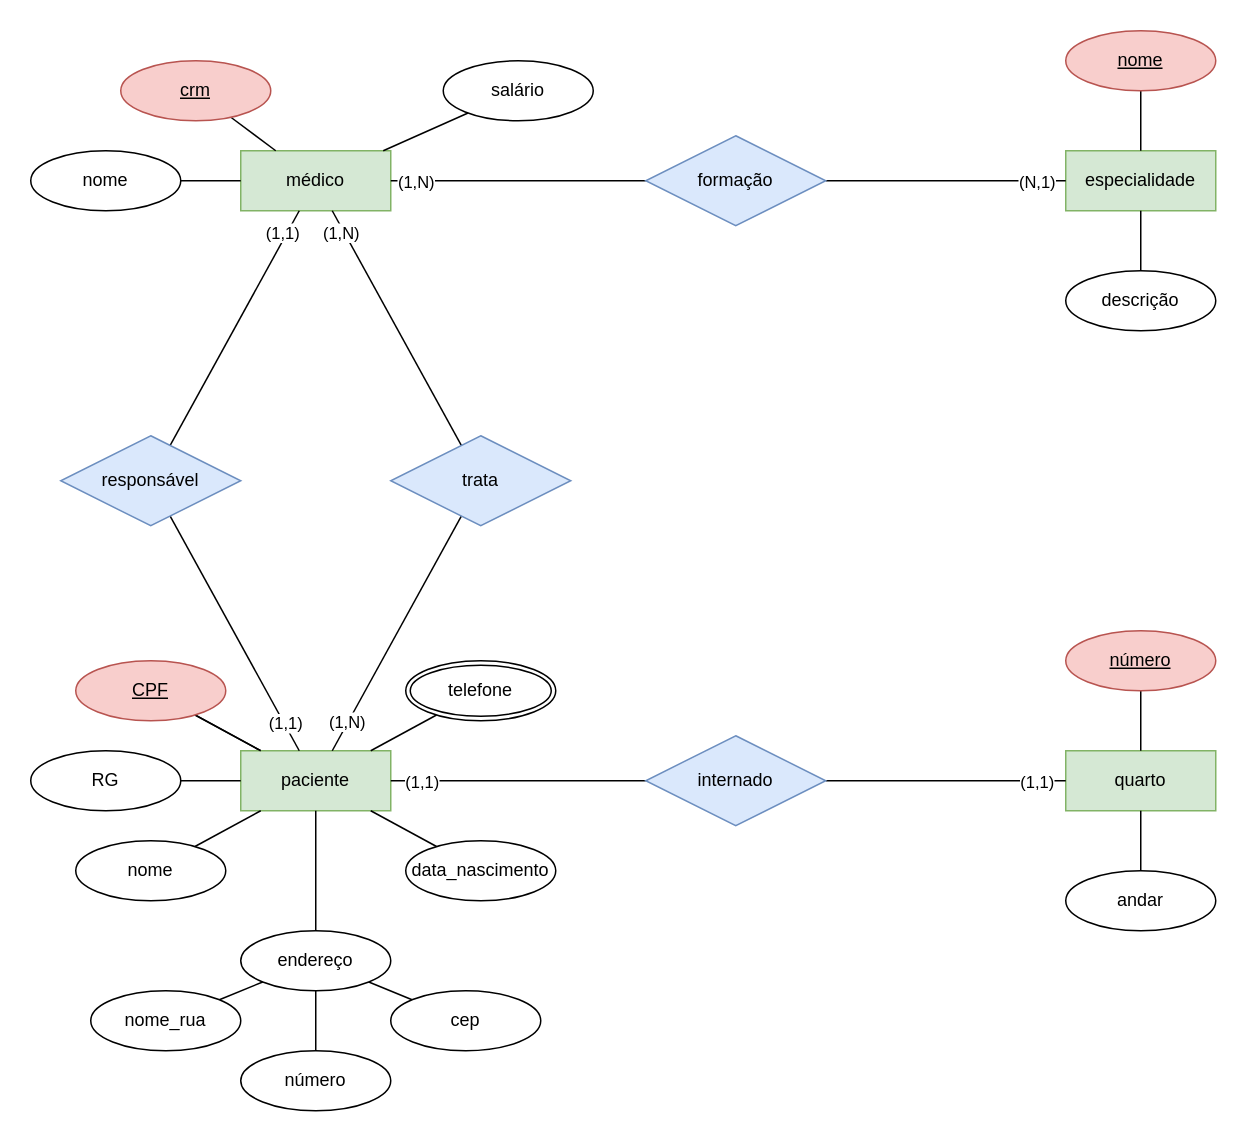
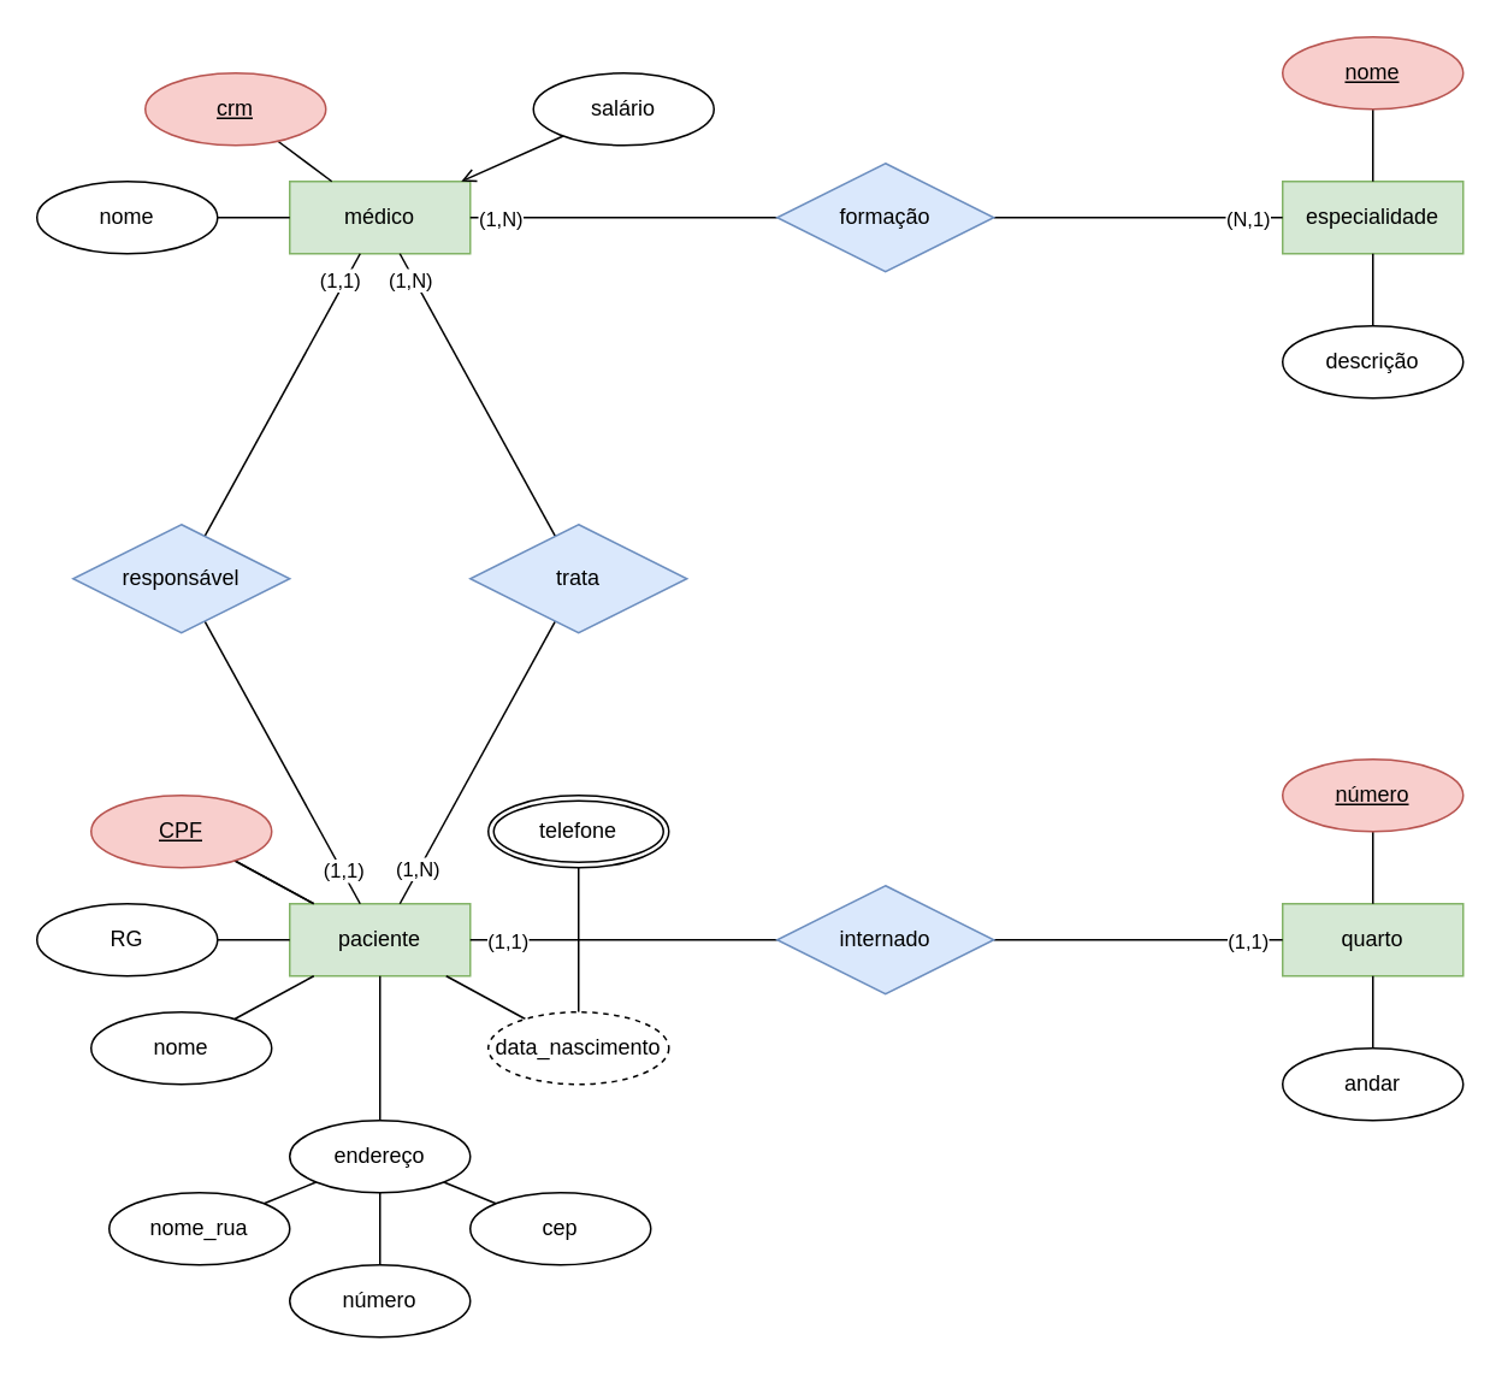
  <mxCell id="0" />
  <mxCell id="1" parent="0" />
  <mxCell id="2" value="médico" style="whiteSpace=wrap;html=1;align=center;fillColor=#d5e8d4;strokeColor=#82b366;" parent="1" vertex="1"><mxGeometry x="160" y="100" width="100" height="40" as="geometry" /></mxCell>
  <mxCell id="3" value="especialidade" style="whiteSpace=wrap;html=1;align=center;fillColor=#d5e8d4;strokeColor=#82b366;" parent="1" vertex="1"><mxGeometry x="710" y="100" width="100" height="40" as="geometry" /></mxCell>
  <mxCell id="4" value="" style="edgeStyle=none;rounded=0;orthogonalLoop=1;jettySize=auto;html=1;endArrow=none;endFill=0;" parent="1" source="5" target="28" edge="1"><mxGeometry relative="1" as="geometry" /></mxCell>
  <mxCell id="5" value="paciente" style="whiteSpace=wrap;html=1;align=center;fillColor=#d5e8d4;strokeColor=#82b366;" parent="1" vertex="1"><mxGeometry x="160" y="500" width="100" height="40" as="geometry" /></mxCell>
  <mxCell id="6" value="quarto" style="whiteSpace=wrap;html=1;align=center;fillColor=#d5e8d4;strokeColor=#82b366;" parent="1" vertex="1"><mxGeometry x="710" y="500" width="100" height="40" as="geometry" /></mxCell>
  <mxCell id="7" style="rounded=0;orthogonalLoop=1;jettySize=auto;html=1;endArrow=none;endFill=0;" parent="1" source="8" target="2" edge="1"><mxGeometry relative="1" as="geometry" /></mxCell>
  <mxCell id="8" value="crm" style="ellipse;whiteSpace=wrap;html=1;align=center;fontStyle=4;fillColor=#f8cecc;strokeColor=#b85450;" parent="1" vertex="1"><mxGeometry x="80" y="40" width="100" height="40" as="geometry" /></mxCell>
  <mxCell id="9" style="edgeStyle=none;rounded=0;orthogonalLoop=1;jettySize=auto;html=1;endArrow=none;endFill=0;" parent="1" source="10" target="2" edge="1"><mxGeometry relative="1" as="geometry" /></mxCell>
  <mxCell id="10" value="nome" style="ellipse;whiteSpace=wrap;html=1;align=center;" parent="1" vertex="1"><mxGeometry y="100" width="100" height="40" as="geometry" x="20" /></mxCell>
- <mxCell id="11" style="edgeStyle=none;rounded=0;orthogonalLoop=1;jettySize=auto;html=1;endArrow=none;endFill=0;" parent="1" source="12" target="2" edge="1"><mxGeometry relative="1" as="geometry" /></mxCell>
+ <mxCell id="11" style="edgeStyle=none;rounded=0;orthogonalLoop=1;jettySize=auto;html=1;endArrow=open;endFill=0;" parent="1" source="12" target="2" edge="1"><mxGeometry relative="1" as="geometry" /></mxCell>
  <mxCell id="12" value="salário" style="ellipse;whiteSpace=wrap;html=1;align=center;" parent="1" vertex="1"><mxGeometry x="295" y="40" width="100" height="40" as="geometry" /></mxCell>
  <mxCell id="13" style="edgeStyle=none;rounded=0;orthogonalLoop=1;jettySize=auto;html=1;endArrow=none;endFill=0;" parent="1" source="14" target="5" edge="1"><mxGeometry relative="1" as="geometry" /></mxCell>
  <mxCell id="14" value="RG" style="ellipse;whiteSpace=wrap;html=1;align=center;" parent="1" vertex="1"><mxGeometry y="500" width="100" height="40" as="geometry" x="20" /></mxCell>
  <mxCell id="15" style="edgeStyle=none;rounded=0;orthogonalLoop=1;jettySize=auto;html=1;endArrow=none;endFill=0;" parent="1" source="16" target="5" edge="1"><mxGeometry relative="1" as="geometry" /></mxCell>
  <mxCell id="16" value="nome" style="ellipse;whiteSpace=wrap;html=1;align=center;" parent="1" vertex="1"><mxGeometry x="50" y="560" width="100" height="40" as="geometry" /></mxCell>
  <mxCell id="17" style="edgeStyle=none;rounded=0;orthogonalLoop=1;jettySize=auto;html=1;endArrow=none;endFill=0;" parent="1" source="18" target="5" edge="1"><mxGeometry relative="1" as="geometry" /></mxCell>
  <mxCell id="18" value="endereço" style="ellipse;whiteSpace=wrap;html=1;align=center;" parent="1" vertex="1"><mxGeometry x="160" y="620" width="100" height="40" as="geometry" /></mxCell>
- <mxCell id="19" style="edgeStyle=none;rounded=0;orthogonalLoop=1;jettySize=auto;html=1;endArrow=none;endFill=0;" parent="1" source="20" target="5" edge="1"><mxGeometry relative="1" as="geometry" /></mxCell>
+ <mxCell id="19" style="edgeStyle=none;rounded=0;orthogonalLoop=1;jettySize=auto;html=1;endArrow=none;endFill=0;" parent="1" source="20" target="22" edge="1"><mxGeometry relative="1" as="geometry" /></mxCell>
  <mxCell id="20" value="telefone" style="ellipse;shape=doubleEllipse;margin=3;whiteSpace=wrap;html=1;align=center;" parent="1" vertex="1"><mxGeometry x="270" y="440" width="100" height="40" as="geometry" /></mxCell>
  <mxCell id="21" style="edgeStyle=none;rounded=0;orthogonalLoop=1;jettySize=auto;html=1;endArrow=none;endFill=0;" parent="1" source="22" target="5" edge="1"><mxGeometry relative="1" as="geometry" /></mxCell>
- <mxCell id="22" value="data_nascimento" style="ellipse;whiteSpace=wrap;html=1;align=center;" parent="1" vertex="1"><mxGeometry x="270" y="560" width="100" height="40" as="geometry" /></mxCell>
+ <mxCell id="22" value="data_nascimento" style="ellipse;whiteSpace=wrap;html=1;align=center;dashed=1;" parent="1" vertex="1"><mxGeometry x="270" y="560" width="100" height="40" as="geometry" /></mxCell>
  <mxCell id="23" style="edgeStyle=none;rounded=0;orthogonalLoop=1;jettySize=auto;html=1;endArrow=none;endFill=0;" parent="1" source="24" target="6" edge="1"><mxGeometry relative="1" as="geometry" /></mxCell>
  <mxCell id="24" value="número" style="ellipse;whiteSpace=wrap;html=1;align=center;fontStyle=4;fillColor=#f8cecc;strokeColor=#b85450;" parent="1" vertex="1"><mxGeometry x="710" y="420" width="100" height="40" as="geometry" /></mxCell>
  <mxCell id="25" style="edgeStyle=none;rounded=0;orthogonalLoop=1;jettySize=auto;html=1;endArrow=none;endFill=0;" parent="1" source="26" target="6" edge="1"><mxGeometry relative="1" as="geometry" /></mxCell>
  <mxCell id="26" value="andar" style="ellipse;whiteSpace=wrap;html=1;align=center;" parent="1" vertex="1"><mxGeometry x="710" y="580" width="100" height="40" as="geometry" /></mxCell>
  <mxCell id="27" style="edgeStyle=none;rounded=0;orthogonalLoop=1;jettySize=auto;html=1;endArrow=none;endFill=0;" parent="1" source="28" target="5" edge="1"><mxGeometry relative="1" as="geometry" /></mxCell>
  <mxCell id="28" value="CPF" style="ellipse;whiteSpace=wrap;html=1;align=center;fontStyle=4;fillColor=#f8cecc;strokeColor=#b85450;" parent="1" vertex="1"><mxGeometry x="50" y="440" width="100" height="40" as="geometry" /></mxCell>
  <mxCell id="29" style="edgeStyle=none;rounded=0;orthogonalLoop=1;jettySize=auto;html=1;endArrow=none;endFill=0;" parent="1" source="33" edge="1"><mxGeometry relative="1" as="geometry"><mxPoint x="260" y="120" as="targetPoint" /></mxGeometry></mxCell>
  <mxCell id="30" value="(1,N)" style="edgeLabel;html=1;align=center;verticalAlign=middle;resizable=0;points=[];" parent="29" vertex="1" connectable="0"><mxGeometry x="0.812" relative="1" as="geometry"><mxPoint as="offset" /></mxGeometry></mxCell>
  <mxCell id="31" style="edgeStyle=none;rounded=0;orthogonalLoop=1;jettySize=auto;html=1;endArrow=none;endFill=0;" parent="1" source="33" target="3" edge="1"><mxGeometry relative="1" as="geometry" /></mxCell>
  <mxCell id="32" value="(N,1)" style="edgeLabel;html=1;align=center;verticalAlign=middle;resizable=0;points=[];" parent="31" vertex="1" connectable="0"><mxGeometry x="0.812" relative="1" as="geometry"><mxPoint x="-5" as="offset" /></mxGeometry></mxCell>
  <mxCell id="33" value="formação" style="shape=rhombus;perimeter=rhombusPerimeter;whiteSpace=wrap;html=1;align=center;fillColor=#dae8fc;strokeColor=#6c8ebf;" parent="1" vertex="1"><mxGeometry x="430" y="90" width="120" height="60" as="geometry" /></mxCell>
  <mxCell id="34" style="edgeStyle=none;rounded=0;orthogonalLoop=1;jettySize=auto;html=1;endArrow=none;endFill=0;" parent="1" source="38" target="5" edge="1"><mxGeometry relative="1" as="geometry" /></mxCell>
  <mxCell id="35" value="(1,N)" style="edgeLabel;html=1;align=center;verticalAlign=middle;resizable=0;points=[];" parent="34" vertex="1" connectable="0"><mxGeometry x="0.813" y="3" relative="1" as="geometry"><mxPoint x="-1" y="-6" as="offset" /></mxGeometry></mxCell>
  <mxCell id="36" style="edgeStyle=none;rounded=0;orthogonalLoop=1;jettySize=auto;html=1;endArrow=none;endFill=0;" parent="1" source="38" target="2" edge="1"><mxGeometry relative="1" as="geometry" /></mxCell>
  <mxCell id="37" value="(1,N)" style="edgeLabel;html=1;align=center;verticalAlign=middle;resizable=0;points=[];" parent="36" vertex="1" connectable="0"><mxGeometry x="0.787" y="1" relative="1" as="geometry"><mxPoint x="-3" y="-2" as="offset" /></mxGeometry></mxCell>
  <mxCell id="38" value="trata" style="shape=rhombus;perimeter=rhombusPerimeter;whiteSpace=wrap;html=1;align=center;fillColor=#dae8fc;strokeColor=#6c8ebf;" parent="1" vertex="1"><mxGeometry x="260" y="290" width="120" height="60" as="geometry" /></mxCell>
  <mxCell id="39" style="edgeStyle=none;rounded=0;orthogonalLoop=1;jettySize=auto;html=1;endArrow=none;endFill=0;" parent="1" source="43" target="6" edge="1"><mxGeometry relative="1" as="geometry" /></mxCell>
  <mxCell id="40" value="(1,1)" style="edgeLabel;html=1;align=center;verticalAlign=middle;resizable=0;points=[];" parent="39" vertex="1" connectable="0"><mxGeometry x="0.775" y="-2" relative="1" as="geometry"><mxPoint x="-2" y="-2" as="offset" /></mxGeometry></mxCell>
  <mxCell id="41" style="edgeStyle=none;rounded=0;orthogonalLoop=1;jettySize=auto;html=1;endArrow=none;endFill=0;" parent="1" source="43" target="5" edge="1"><mxGeometry relative="1" as="geometry" /></mxCell>
  <mxCell id="42" value="(1,1)" style="edgeLabel;html=1;align=center;verticalAlign=middle;resizable=0;points=[];" parent="41" vertex="1" connectable="0"><mxGeometry x="0.835" relative="1" as="geometry"><mxPoint x="6" as="offset" /></mxGeometry></mxCell>
  <mxCell id="43" value="internado" style="shape=rhombus;perimeter=rhombusPerimeter;whiteSpace=wrap;html=1;align=center;fillColor=#dae8fc;strokeColor=#6c8ebf;" parent="1" vertex="1"><mxGeometry x="430" y="490" width="120" height="60" as="geometry" /></mxCell>
  <mxCell id="44" style="edgeStyle=none;rounded=0;orthogonalLoop=1;jettySize=auto;html=1;endArrow=none;endFill=0;" parent="1" source="45" target="3" edge="1"><mxGeometry relative="1" as="geometry" /></mxCell>
  <mxCell id="45" value="nome" style="ellipse;whiteSpace=wrap;html=1;align=center;fontStyle=4;fillColor=#f8cecc;strokeColor=#b85450;" parent="1" vertex="1"><mxGeometry x="710" width="100" height="40" as="geometry" y="20" /></mxCell>
  <mxCell id="46" style="edgeStyle=none;rounded=0;orthogonalLoop=1;jettySize=auto;html=1;endArrow=none;endFill=0;" parent="1" source="50" target="2" edge="1"><mxGeometry relative="1" as="geometry" /></mxCell>
  <mxCell id="47" value="(1,1)" style="edgeLabel;html=1;align=center;verticalAlign=middle;resizable=0;points=[];" parent="46" vertex="1" connectable="0"><mxGeometry x="0.753" y="1" relative="1" as="geometry"><mxPoint y="-4" as="offset" /></mxGeometry></mxCell>
  <mxCell id="48" style="edgeStyle=none;rounded=0;orthogonalLoop=1;jettySize=auto;html=1;endArrow=none;endFill=0;" parent="1" source="50" target="5" edge="1"><mxGeometry relative="1" as="geometry" /></mxCell>
  <mxCell id="49" value="(1,1)" style="edgeLabel;html=1;align=center;verticalAlign=middle;resizable=0;points=[];" parent="48" vertex="1" connectable="0"><mxGeometry x="0.812" y="3" relative="1" as="geometry"><mxPoint x="-4" y="-3" as="offset" /></mxGeometry></mxCell>
  <mxCell id="50" value="responsável" style="shape=rhombus;perimeter=rhombusPerimeter;whiteSpace=wrap;html=1;align=center;fillColor=#dae8fc;strokeColor=#6c8ebf;" parent="1" vertex="1"><mxGeometry x="40" y="290" width="120" height="60" as="geometry" /></mxCell>
  <mxCell id="51" style="edgeStyle=none;rounded=0;orthogonalLoop=1;jettySize=auto;html=1;endArrow=none;endFill=0;" parent="1" source="52" target="18" edge="1"><mxGeometry relative="1" as="geometry" /></mxCell>
  <mxCell id="52" value="nome_rua" style="ellipse;whiteSpace=wrap;html=1;align=center;" parent="1" vertex="1"><mxGeometry x="60" y="660" width="100" height="40" as="geometry" /></mxCell>
  <mxCell id="53" style="edgeStyle=none;rounded=0;orthogonalLoop=1;jettySize=auto;html=1;endArrow=none;endFill=0;" parent="1" source="54" target="18" edge="1"><mxGeometry relative="1" as="geometry" /></mxCell>
  <mxCell id="54" value="número" style="ellipse;whiteSpace=wrap;html=1;align=center;" parent="1" vertex="1"><mxGeometry x="160" y="700" width="100" height="40" as="geometry" /></mxCell>
  <mxCell id="55" style="edgeStyle=none;rounded=0;orthogonalLoop=1;jettySize=auto;html=1;endArrow=none;endFill=0;" parent="1" source="56" target="18" edge="1"><mxGeometry relative="1" as="geometry" /></mxCell>
  <mxCell id="56" value="cep" style="ellipse;whiteSpace=wrap;html=1;align=center;" parent="1" vertex="1"><mxGeometry x="260" y="660" width="100" height="40" as="geometry" /></mxCell>
  <mxCell id="57" style="edgeStyle=none;rounded=0;orthogonalLoop=1;jettySize=auto;html=1;endArrow=none;endFill=0;" parent="1" source="58" target="3" edge="1"><mxGeometry relative="1" as="geometry" /></mxCell>
  <mxCell id="58" value="descrição" style="ellipse;whiteSpace=wrap;html=1;align=center;" parent="1" vertex="1"><mxGeometry x="710" y="180" width="100" height="40" as="geometry" /></mxCell>
